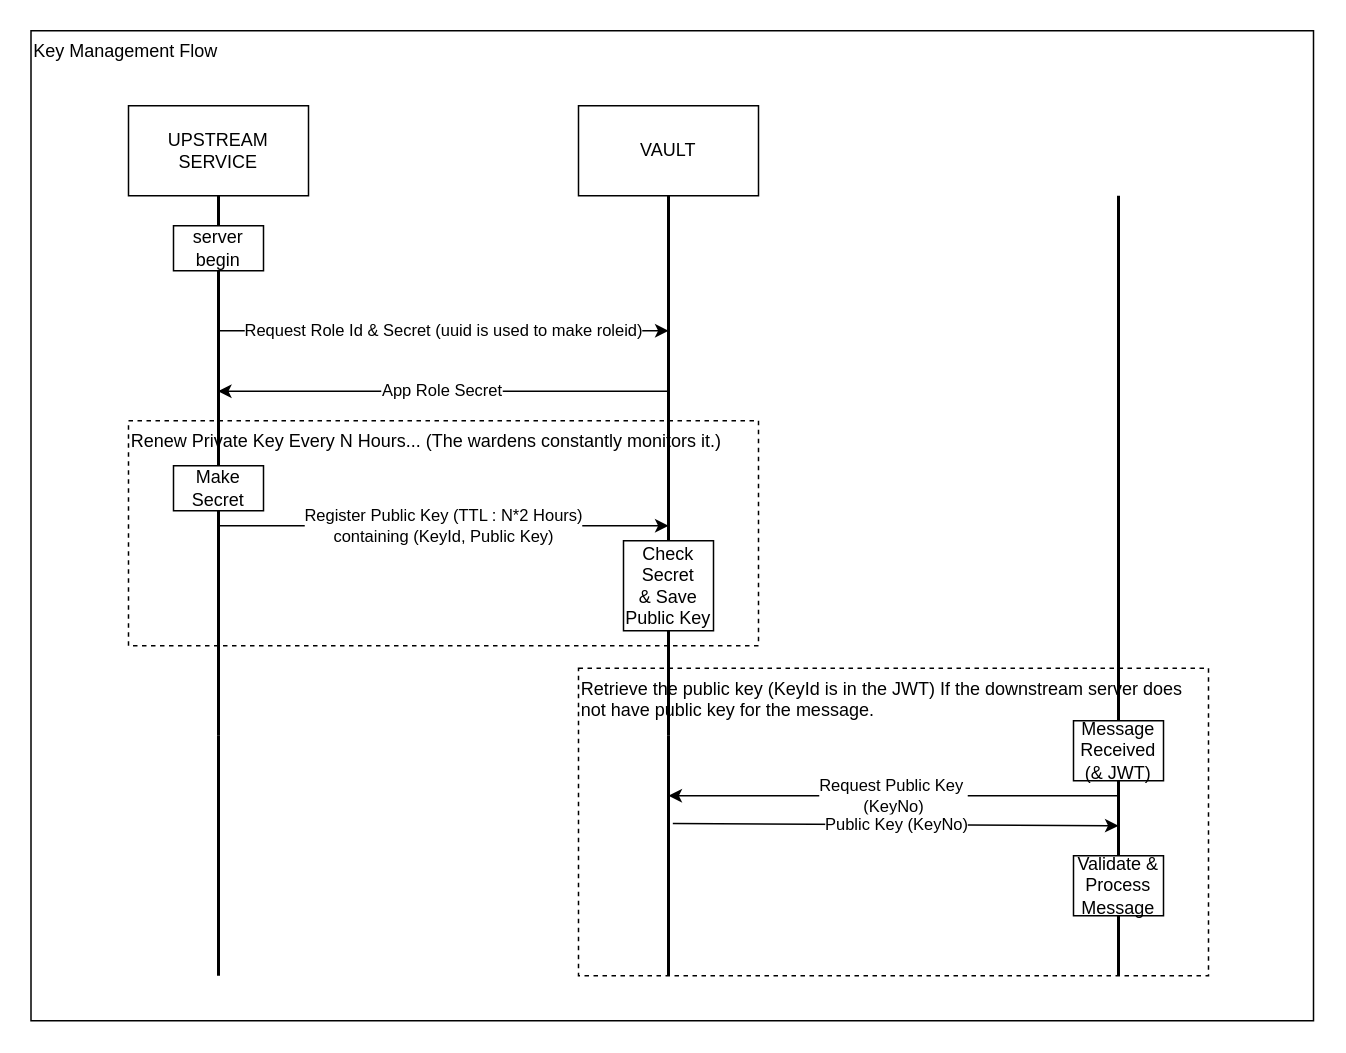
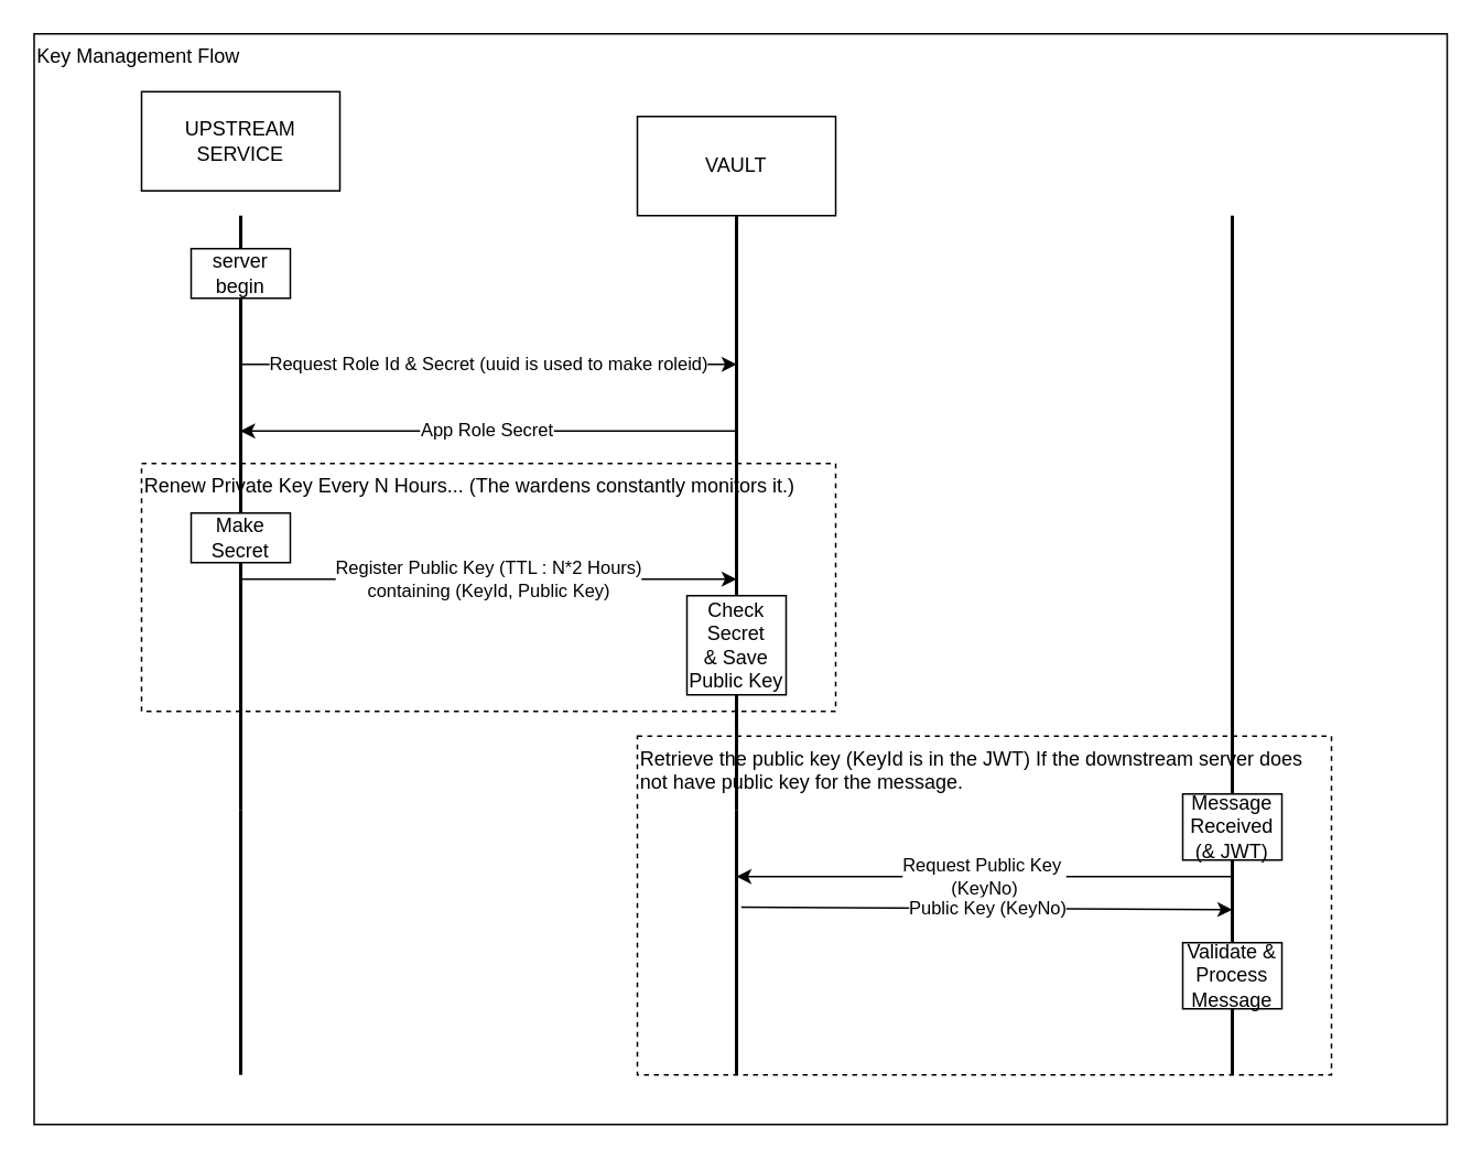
  <mxCell id="0" />
  <mxCell id="1" parent="0" />
  <mxCell id="2" value="Key Management Flow" style="rounded=0;whiteSpace=wrap;html=1;align=left;verticalAlign=top;" vertex="1" parent="1"><mxGeometry x="20" y="20" width="855" height="660" as="geometry" /></mxCell>
  <mxCell id="3" value="Retrieve the public key (KeyId is in the JWT) If the downstream server does not have public key for the message." style="rounded=0;whiteSpace=wrap;html=1;dashed=1;align=left;verticalAlign=top;" vertex="1" parent="1"><mxGeometry x="385" y="445" width="420" height="205" as="geometry" /></mxCell>
  <mxCell id="4" value="Renew Private Key Every N Hours... (The wardens constantly monitors it.)" style="rounded=0;whiteSpace=wrap;html=1;dashed=1;align=left;verticalAlign=top;" vertex="1" parent="1"><mxGeometry x="85" y="280" width="420" height="150" as="geometry" /></mxCell>
  <mxCell id="5" value="Request Role Id &amp;amp; Secret (uuid is used to make roleid)" style="endArrow=classic;html=1;rounded=0;exitX=0.25;exitY=0.5;exitDx=0;exitDy=0;exitPerimeter=0;entryX=0.25;entryY=0.5;entryDx=0;entryDy=0;entryPerimeter=0;" edge="1" parent="1" source="8" target="9"><mxGeometry width="50" height="50" relative="1" as="geometry"><mxPoint x="275" y="350" as="sourcePoint" /><mxPoint x="325" y="300" as="targetPoint" /></mxGeometry></mxCell>
- <mxCell id="6" value="UPSTREAM&lt;br&gt;SERVICE" style="rounded=0;whiteSpace=wrap;html=1;" vertex="1" parent="1"><mxGeometry x="85" y="70" width="120" height="60" as="geometry" /></mxCell>
+ <mxCell id="6" value="UPSTREAM&lt;br&gt;SERVICE" style="rounded=0;whiteSpace=wrap;html=1;" vertex="1" parent="1"><mxGeometry x="85" y="55" width="120" height="60" as="geometry" /></mxCell>
  <mxCell id="7" value="VAULT" style="rounded=0;whiteSpace=wrap;html=1;" vertex="1" parent="1"><mxGeometry x="385" y="70" width="120" height="60" as="geometry" /></mxCell>
  <mxCell id="8" value="" style="line;strokeWidth=2;direction=south;html=1;" vertex="1" parent="1"><mxGeometry x="140" y="130" width="10" height="360" as="geometry" /></mxCell>
  <mxCell id="9" value="" style="line;strokeWidth=2;direction=south;html=1;" vertex="1" parent="1"><mxGeometry x="440" y="130" width="10" height="360" as="geometry" /></mxCell>
  <mxCell id="10" value="server begin" style="rounded=0;whiteSpace=wrap;html=1;" vertex="1" parent="1"><mxGeometry x="115" y="150" width="60" height="30" as="geometry" /></mxCell>
  <mxCell id="11" value="App Role Secret" style="endArrow=classic;html=1;rounded=0;entryX=0.362;entryY=0.529;entryDx=0;entryDy=0;entryPerimeter=0;exitX=0.362;exitY=0.555;exitDx=0;exitDy=0;exitPerimeter=0;" edge="1" parent="1" source="9" target="8"><mxGeometry width="50" height="50" relative="1" as="geometry"><mxPoint x="235" y="350" as="sourcePoint" /><mxPoint x="285" y="300" as="targetPoint" /></mxGeometry></mxCell>
  <mxCell id="12" value="Make&lt;br&gt;Secret" style="rounded=0;whiteSpace=wrap;html=1;" vertex="1" parent="1"><mxGeometry x="115" y="310" width="60" height="30" as="geometry" /></mxCell>
  <mxCell id="13" value="Register Public Key (TTL : N*2 Hours)&lt;br&gt;containing (KeyId, Public Key)" style="endArrow=classic;html=1;rounded=0;" edge="1" parent="1"><mxGeometry x="0.002" width="50" height="50" relative="1" as="geometry"><mxPoint x="145" y="350" as="sourcePoint" /><mxPoint x="445" y="350" as="targetPoint" /><mxPoint as="offset" /></mxGeometry></mxCell>
  <mxCell id="14" value="Check Secret&lt;div&gt;&amp;amp; Save Public Key&lt;/div&gt;" style="rounded=0;whiteSpace=wrap;html=1;" vertex="1" parent="1"><mxGeometry x="415" y="360" width="60" height="60" as="geometry" /></mxCell>
  <mxCell id="15" value="" style="line;strokeWidth=2;direction=south;html=1;" vertex="1" parent="1"><mxGeometry x="140" y="490" width="10" height="160" as="geometry" /></mxCell>
  <mxCell id="16" value="" style="line;strokeWidth=2;direction=south;html=1;" vertex="1" parent="1"><mxGeometry x="440" y="490" width="10" height="160" as="geometry" /></mxCell>
  <mxCell id="17" value="" style="line;strokeWidth=2;direction=south;html=1;" vertex="1" parent="1"><mxGeometry x="740" y="130" width="10" height="360" as="geometry" /></mxCell>
  <mxCell id="18" value="" style="line;strokeWidth=2;direction=south;html=1;" vertex="1" parent="1"><mxGeometry x="740" y="490" width="10" height="160" as="geometry" /></mxCell>
  <mxCell id="19" value="Request Public Key&amp;nbsp;&lt;br&gt;(KeyNo)" style="endArrow=classic;html=1;rounded=0;entryX=0.25;entryY=0.5;entryDx=0;entryDy=0;entryPerimeter=0;" edge="1" parent="1" target="16"><mxGeometry width="50" height="50" relative="1" as="geometry"><mxPoint x="745" y="530" as="sourcePoint" /><mxPoint x="450" y="530" as="targetPoint" /></mxGeometry></mxCell>
  <mxCell id="20" value="Public Key (KeyNo)" style="endArrow=classic;html=1;rounded=0;exitX=0.366;exitY=0.213;exitDx=0;exitDy=0;exitPerimeter=0;" edge="1" parent="1" source="16"><mxGeometry width="50" height="50" relative="1" as="geometry"><mxPoint x="450" y="550" as="sourcePoint" /><mxPoint x="745" y="550" as="targetPoint" /></mxGeometry></mxCell>
  <mxCell id="21" value="Message Received (&amp;amp; JWT)" style="rounded=0;whiteSpace=wrap;html=1;" vertex="1" parent="1"><mxGeometry x="715" y="480" width="60" height="40" as="geometry" /></mxCell>
  <mxCell id="22" value="Validate &amp;amp; Process Message" style="rounded=0;whiteSpace=wrap;html=1;" vertex="1" parent="1"><mxGeometry x="715" y="570" width="60" height="40" as="geometry" /></mxCell>
